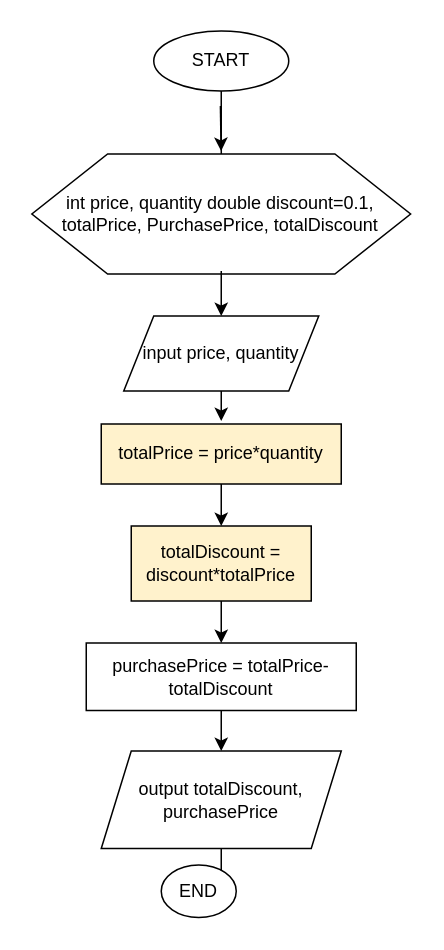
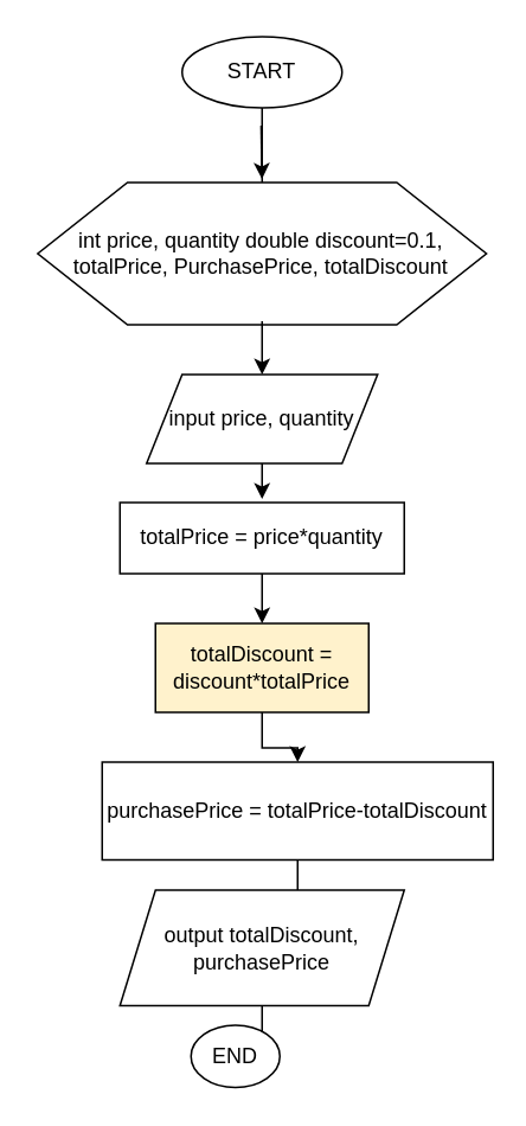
  <mxCell id="0" />
  <mxCell id="1" parent="0" />
  <mxCell id="2" value="" style="edgeStyle=orthogonalEdgeStyle;rounded=0;orthogonalLoop=1;jettySize=auto;html=1;" edge="1" parent="1" source="3" target="7"><mxGeometry relative="1" as="geometry" /></mxCell>
  <mxCell id="3" value="START" style="ellipse;whiteSpace=wrap;html=1;" parent="1" vertex="1"><mxGeometry x="102" y="20" width="90" height="40" as="geometry" /></mxCell>
  <mxCell id="4" value="" style="verticalLabelPosition=bottom;verticalAlign=top;html=1;shape=hexagon;perimeter=hexagonPerimeter2;arcSize=6;size=0.2;" parent="1" vertex="1"><mxGeometry x="20.75" y="102" width="252.5" height="80" as="geometry" /></mxCell>
  <mxCell id="5" value="" style="endArrow=classic;html=1;rounded=0;" parent="1" edge="1"><mxGeometry width="50" height="50" relative="1" as="geometry"><mxPoint x="146.44" y="70" as="sourcePoint" /><mxPoint x="146.94" y="100" as="targetPoint" /></mxGeometry></mxCell>
  <mxCell id="6" value="" style="edgeStyle=orthogonalEdgeStyle;rounded=0;orthogonalLoop=1;jettySize=auto;html=1;" edge="1" parent="1"><mxGeometry relative="1" as="geometry"><mxPoint x="147" y="180" as="sourcePoint" /><mxPoint x="147" y="210" as="targetPoint" /><Array as="points"><mxPoint x="147" y="190" /><mxPoint x="147" y="190" /></Array></mxGeometry></mxCell>
  <mxCell id="7" value="int price, quantity double discount=0.1, totalPrice, PurchasePrice, totalDiscount" style="text;strokeColor=none;align=center;fillColor=none;html=1;verticalAlign=middle;whiteSpace=wrap;rounded=0;" parent="1" vertex="1"><mxGeometry x="36.38" y="127" width="221.25" height="30" as="geometry" /></mxCell>
  <mxCell id="8" value="" style="edgeStyle=orthogonalEdgeStyle;rounded=0;orthogonalLoop=1;jettySize=auto;html=1;" edge="1" parent="1" source="9"><mxGeometry relative="1" as="geometry"><mxPoint x="147" y="280" as="targetPoint" /></mxGeometry></mxCell>
  <mxCell id="9" value="input price, quantity" style="shape=parallelogram;perimeter=parallelogramPerimeter;whiteSpace=wrap;html=1;fixedSize=1;" vertex="1" parent="1"><mxGeometry x="82" y="210" width="130" height="50" as="geometry" /></mxCell>
  <mxCell id="10" value="" style="edgeStyle=orthogonalEdgeStyle;rounded=0;orthogonalLoop=1;jettySize=auto;html=1;" edge="1" parent="1" source="11"><mxGeometry relative="1" as="geometry"><mxPoint x="147" y="350" as="targetPoint" /></mxGeometry></mxCell>
- <mxCell id="11" value="totalPrice = price*quantity" style="whiteSpace=wrap;html=1;fillColor=#fff2cc;" vertex="1" parent="1"><mxGeometry x="67" y="282" width="160" height="40" as="geometry" /></mxCell>
+ <mxCell id="11" value="totalPrice = price*quantity" style="whiteSpace=wrap;html=1;" vertex="1" parent="1"><mxGeometry x="67" y="282" width="160" height="40" as="geometry" /></mxCell>
  <mxCell id="12" value="" style="edgeStyle=orthogonalEdgeStyle;rounded=0;orthogonalLoop=1;jettySize=auto;html=1;" edge="1" parent="1" source="13" target="15"><mxGeometry relative="1" as="geometry" /></mxCell>
  <mxCell id="13" value="totalDiscount = discount*totalPrice" style="whiteSpace=wrap;html=1;fillColor=#fff2cc;" vertex="1" parent="1"><mxGeometry x="87" y="350" width="120" height="50" as="geometry" /></mxCell>
  <mxCell id="14" value="" style="edgeStyle=orthogonalEdgeStyle;rounded=0;orthogonalLoop=1;jettySize=auto;html=1;" edge="1" parent="1" source="15" target="17"><mxGeometry relative="1" as="geometry" /></mxCell>
- <mxCell id="15" value="purchasePrice = totalPrice-totalDiscount" style="whiteSpace=wrap;html=1;" vertex="1" parent="1"><mxGeometry x="57" y="428" width="180" height="45" as="geometry" /></mxCell>
+ <mxCell id="15" value="purchasePrice = totalPrice-totalDiscount" style="whiteSpace=wrap;html=1;" vertex="1" parent="1"><mxGeometry x="57" y="428" width="220" height="55" as="geometry" /></mxCell>
  <mxCell id="16" value="" style="edgeStyle=orthogonalEdgeStyle;rounded=0;orthogonalLoop=1;jettySize=auto;html=1;" edge="1" parent="1" source="17" target="18"><mxGeometry relative="1" as="geometry" /></mxCell>
  <mxCell id="17" value="output totalDiscount, purchasePrice" style="shape=parallelogram;perimeter=parallelogramPerimeter;whiteSpace=wrap;html=1;fixedSize=1;" vertex="1" parent="1"><mxGeometry x="67" y="500" width="160" height="65" as="geometry" /></mxCell>
  <mxCell id="18" value="END" style="ellipse;whiteSpace=wrap;html=1;" vertex="1" parent="1"><mxGeometry x="107" y="576" width="50" height="35" as="geometry" /></mxCell>
